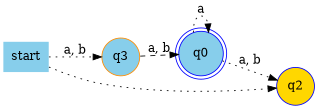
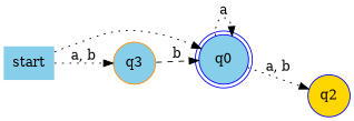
  digraph {
    rankdir=LR
    node [color=blue fillcolor=skyblue shape=circle style=filled]
    edge [style=dotted]
    start [color=gray40 shape=none]
    n2 [label=q0 shape=doublecircle]
    q3 [color=darkorange]
    q2 [fillcolor=gold]
-   start -> q2
+   start -> n2
    start -> q3 [label="a, b"]
    n2 -> n2 [label=a]
    n2 -> q2 [label="a, b"]
-   q3 -> n2 [label="a, b" style=dashed]
+   q3 -> n2 [label=b style=dashed]
  }
